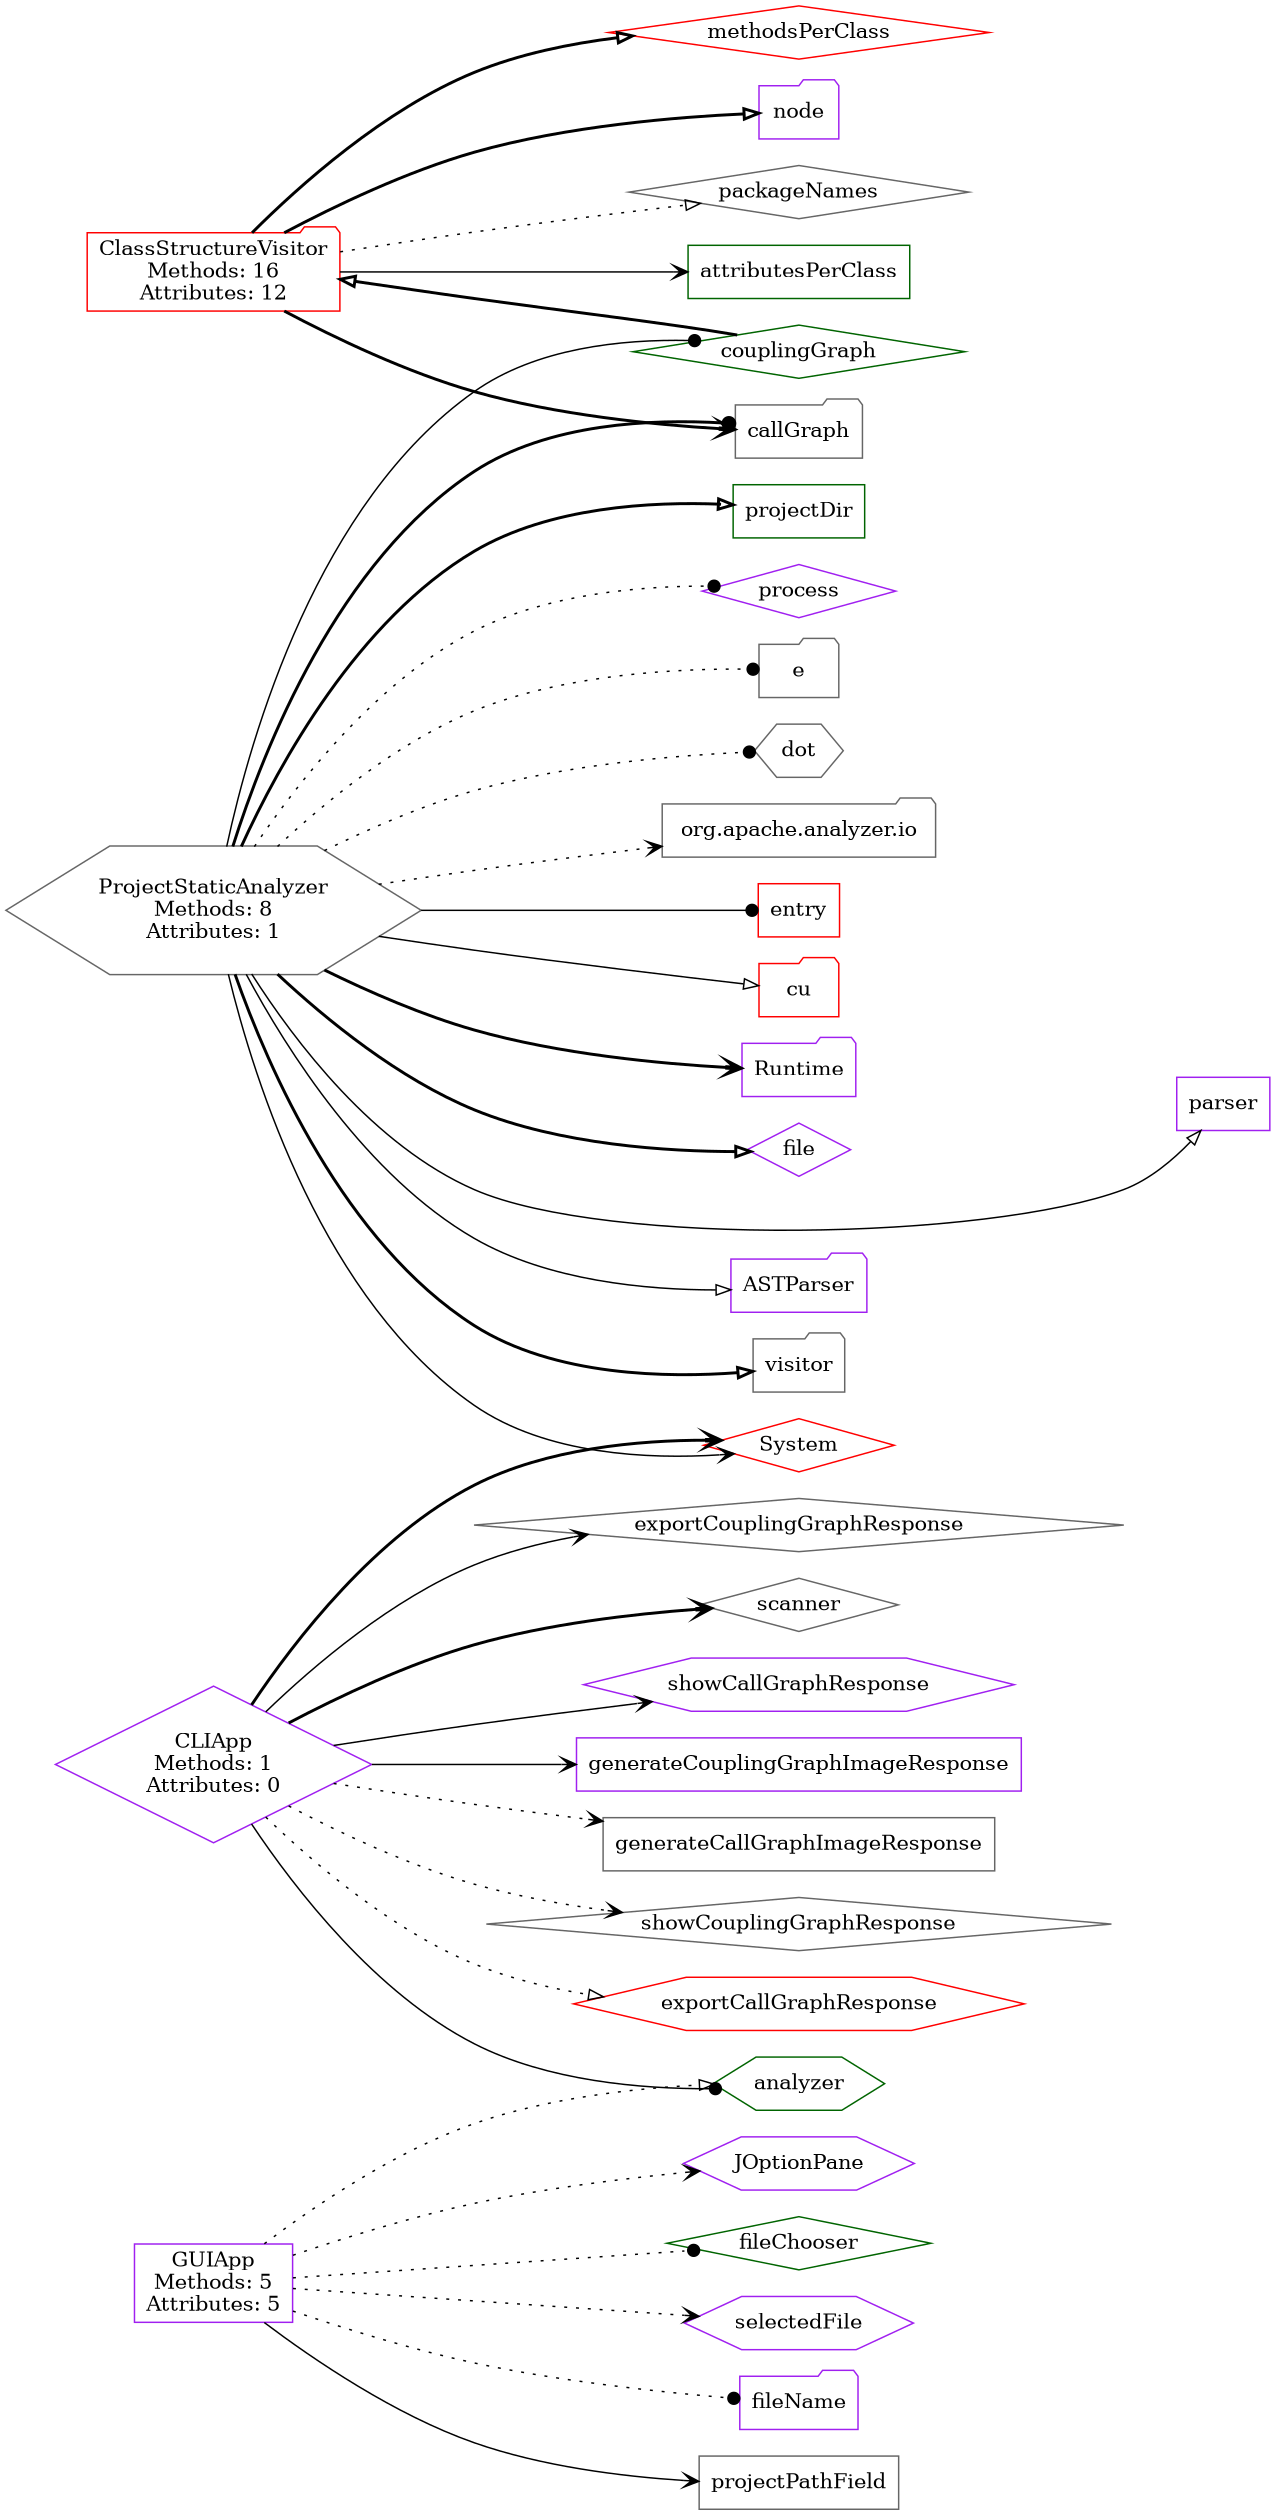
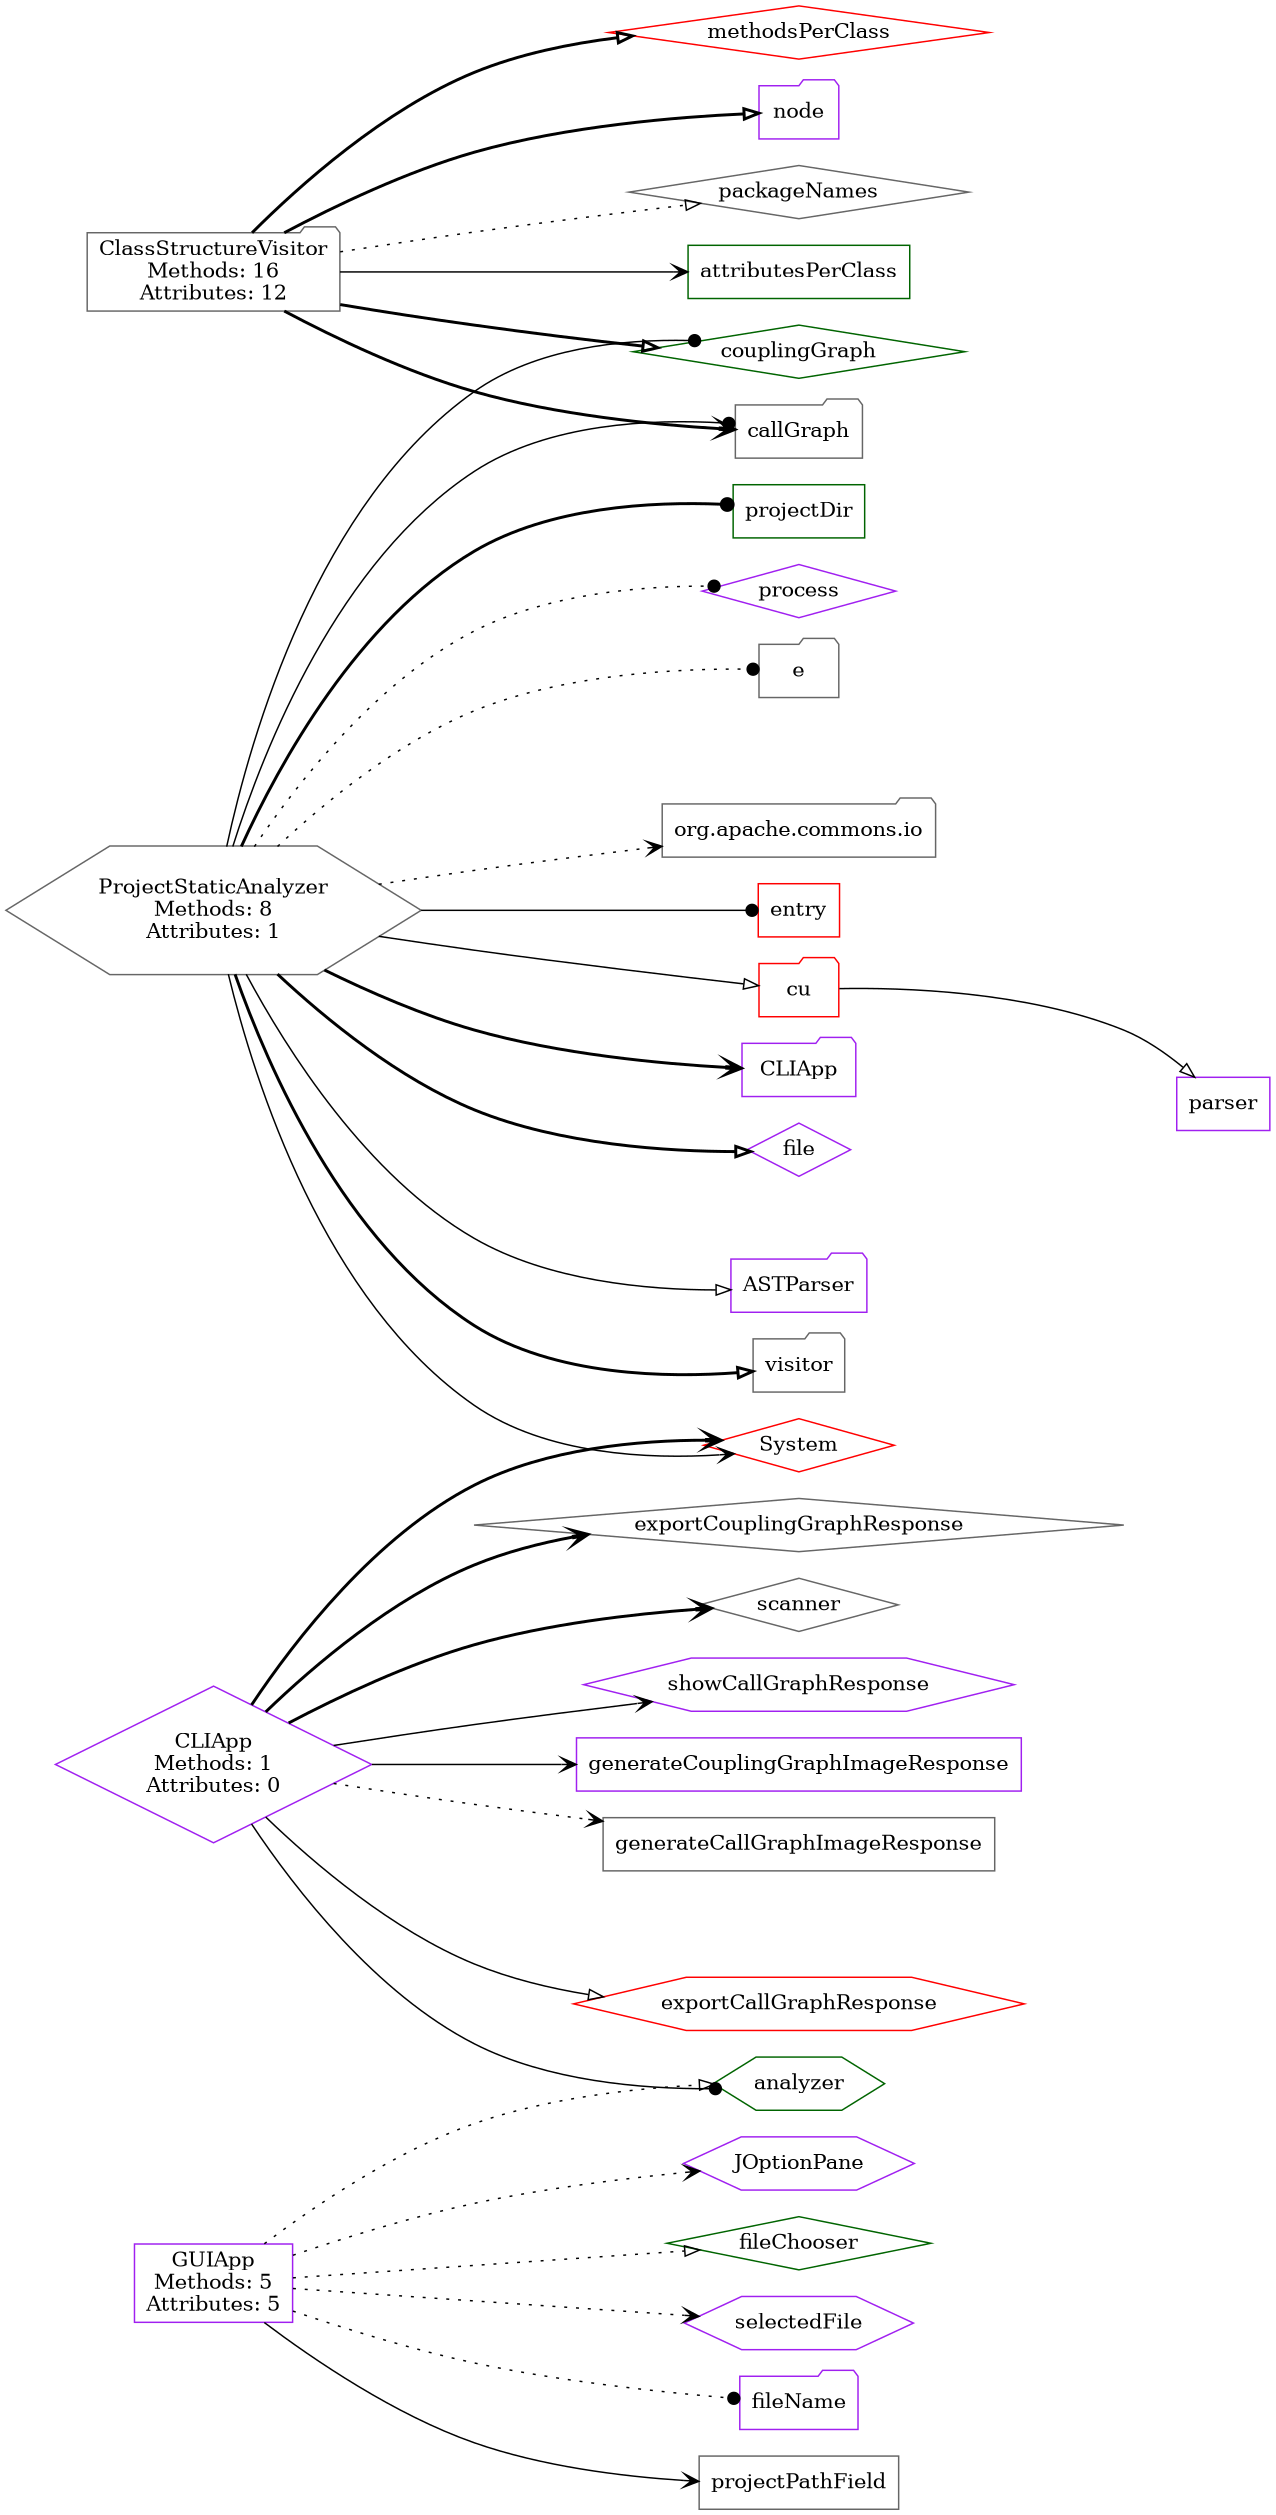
  digraph {
    rankdir=LR
    node [color=purple shape=diamond]
    edge [arrowhead=vee style=solid]
-   n1 [color=red label="ClassStructureVisitor\nMethods: 16\nAttributes: 12" shape=folder]
+   n1 [color=gray40 label="ClassStructureVisitor\nMethods: 16\nAttributes: 12" shape=folder]
    methodsPerClass [color=red]
    "node" [shape=folder]
    couplingGraph [color=darkgreen]
    callGraph [color=gray40 shape=folder]
    packageNames [color=gray40]
    attributesPerClass [color=darkgreen shape=box]
    n8 [label="CLIApp\nMethods: 1\nAttributes: 0"]
-   showCouplingGraphResponse [color=gray40]
    exportCallGraphResponse [color=red shape=hexagon]
    analyzer [color=darkgreen shape=hexagon]
    exportCouplingGraphResponse [color=gray40]
    scanner [color=gray40]
    showCallGraphResponse [shape=hexagon]
    generateCouplingGraphImageResponse [shape=box]
    System [color=red]
    generateCallGraphImageResponse [color=gray40 shape=box]
    n18 [color=gray40 label="ProjectStaticAnalyzer\nMethods: 8\nAttributes: 1" shape=hexagon]
    projectDir [color=darkgreen shape=box]
    process
    e [color=gray40 shape=folder]
-   dot [color=gray40 shape=hexagon]
-   "org.apache.commons.io" [color=gray40 shape=folder label="org.apache.analyzer.io"]
+   "org.apache.commons.io" [color=gray40 shape=folder]
    entry [color=red shape=box]
    cu [color=red shape=folder]
-   Runtime [shape=folder]
+   Runtime [shape=folder label=CLIApp]
    file
    parser [shape=box]
    ASTParser [shape=folder]
    visitor [color=gray40 shape=folder]
    n31 [label="GUIApp\nMethods: 5\nAttributes: 5" shape=box]
    fileChooser [color=darkgreen]
    selectedFile [shape=hexagon]
    fileName [shape=folder]
    projectPathField [color=gray40 shape=box]
    JOptionPane [shape=hexagon]
    n1 -> methodsPerClass [arrowhead=onormal style=bold]
    n1 -> "node" [arrowhead=onormal style=bold]
-   couplingGraph -> n1 [arrowhead=onormal style=bold]
+   n1 -> couplingGraph [arrowhead=onormal style=bold]
    n1 -> callGraph [style=bold]
    n1 -> packageNames [arrowhead=onormal style=dotted]
    n1 -> attributesPerClass
-   n8 -> showCouplingGraphResponse [style=dotted]
-   n8 -> exportCallGraphResponse [arrowhead=onormal style=dotted]
+   n8 -> exportCallGraphResponse [arrowhead=onormal]
    n8 -> analyzer [arrowhead=dot]
-   n8 -> exportCouplingGraphResponse
+   n8 -> exportCouplingGraphResponse [style=bold]
    n8 -> scanner [style=bold]
    n8 -> showCallGraphResponse
    n8 -> generateCouplingGraphImageResponse
    n8 -> System [style=bold]
    n8 -> generateCallGraphImageResponse [style=dotted]
    n18 -> couplingGraph [arrowhead=dot]
-   n18 -> callGraph [arrowhead=dot style=bold]
+   n18 -> callGraph [arrowhead=dot]
    n18 -> System
-   n18 -> projectDir [arrowhead=onormal style=bold]
+   n18 -> projectDir [arrowhead=dot style=bold]
    n18 -> process [arrowhead=dot style=dotted]
    n18 -> e [arrowhead=dot style=dotted]
-   n18 -> dot [arrowhead=dot style=dotted]
    n18 -> "org.apache.commons.io" [style=dotted]
    n18 -> entry [arrowhead=dot]
    n18 -> cu [arrowhead=onormal]
    n18 -> Runtime [style=bold]
    n18 -> file [arrowhead=onormal style=bold]
-   n18 -> parser [arrowhead=onormal]
+   cu -> parser [arrowhead=onormal]
    n18 -> ASTParser [arrowhead=onormal]
    n18 -> visitor [arrowhead=onormal style=bold]
    n31 -> analyzer [arrowhead=onormal style=dotted]
-   n31 -> fileChooser [arrowhead=dot style=dotted]
+   n31 -> fileChooser [arrowhead=onormal style=dotted]
    n31 -> selectedFile [style=dotted]
    n31 -> fileName [arrowhead=dot style=dotted]
    n31 -> projectPathField
    n31 -> JOptionPane [style=dotted]
  }
